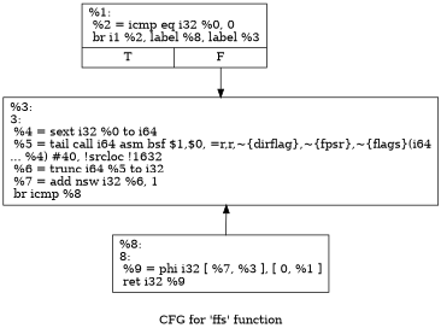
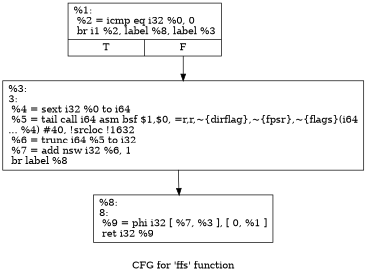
  digraph {
    label="CFG for 'ffs' function"
    node [shape=record]
    n1 [label="{%1:\l  %2 = icmp eq i32 %0, 0\l  br i1 %2, label %8, label %3\l|{<s0>T|<s1>F}}"]
-   n2 [label="{%3:\l3:                                                \l  %4 = sext i32 %0 to i64\l  %5 = tail call i64 asm bsf $1,$0, =r,r,~\{dirflag\},~\{fpsr\},~\{flags\}(i64\l... %4) #40, !srcloc !1632\l  %6 = trunc i64 %5 to i32\l  %7 = add nsw i32 %6, 1\l  br icmp %8\l}"]
+   n2 [label="{%3:\l3:                                                \l  %4 = sext i32 %0 to i64\l  %5 = tail call i64 asm bsf $1,$0, =r,r,~\{dirflag\},~\{fpsr\},~\{flags\}(i64\l... %4) #40, !srcloc !1632\l  %6 = trunc i64 %5 to i32\l  %7 = add nsw i32 %6, 1\l  br label %8\l}"]
    n3 [label="{%8:\l8:                                                \l  %9 = phi i32 [ %7, %3 ], [ 0, %1 ]\l  ret i32 %9\l}"]
    n1 -> n2 [tailport=s1]
-   n3 -> n2
+   n2 -> n3
  }
